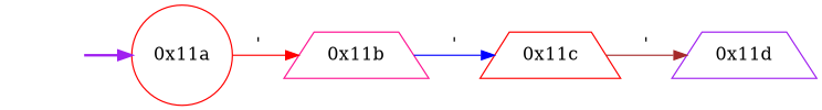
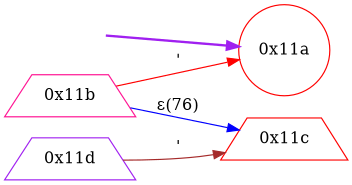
  digraph {
    rankdir=LR
    node [color=red shape=trapezium]
    fake [style=invisible color="" shape=""]
    "0x11a" [root=true shape=circle]
    "0x11b" [color=deeppink]
    "0x11c"
    "0x11d" [color=purple]
    fake -> "0x11a" [color=purple style=bold]
-   "0x11a" -> "0x11b" [color=red label="'"]
-   "0x11b" -> "0x11c" [color=blue label="'"]
-   "0x11c" -> "0x11d" [color=brown label="'"]
+   "0x11b" -> "0x11a" [color=red label="'"]
+   "0x11b" -> "0x11c" [color=blue label="ε(76)"]
+   "0x11d" -> "0x11c" [color=brown label="'"]
  }
